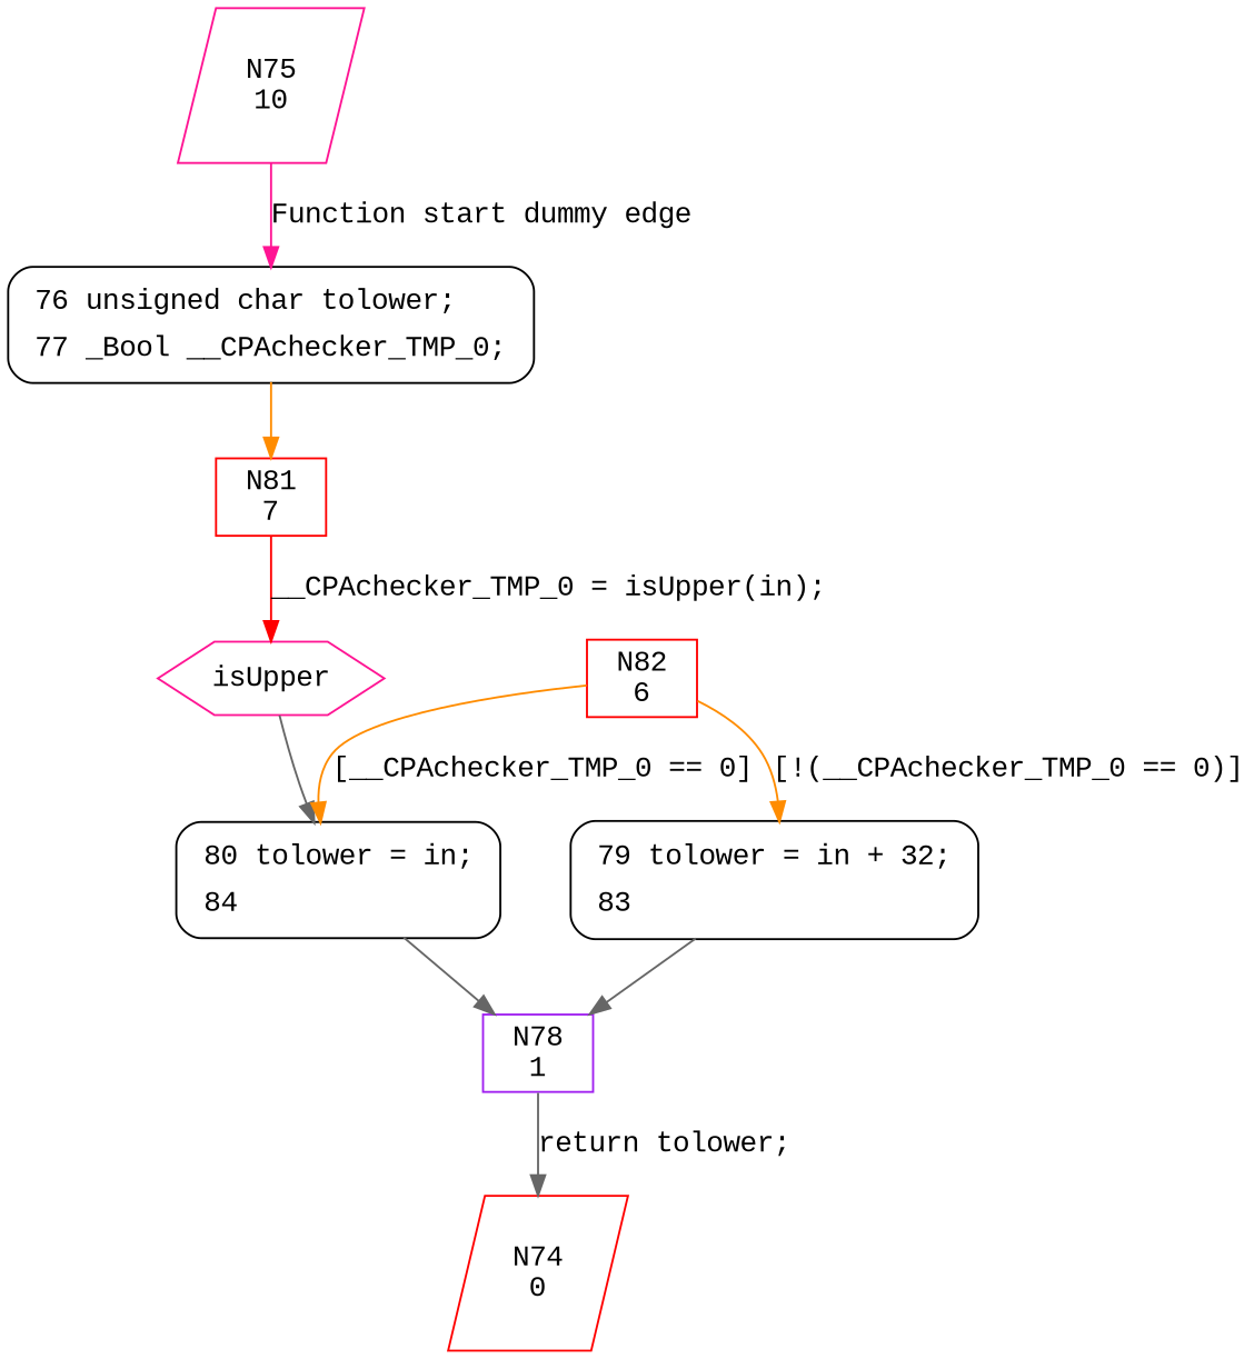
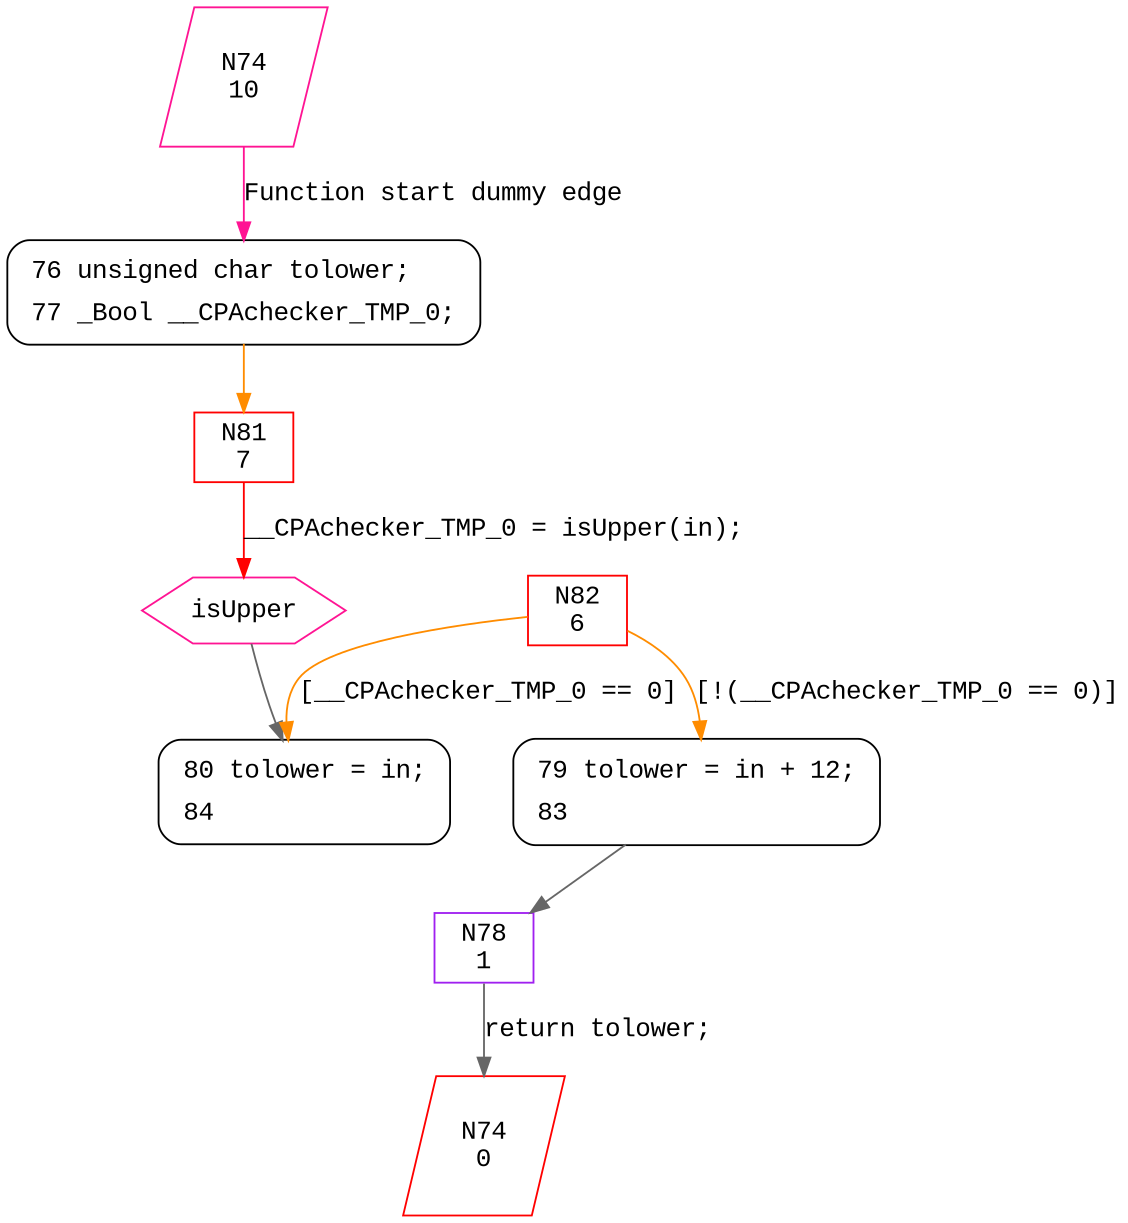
  digraph {
    fontname="Liberation Mono"
    node [fontname="Liberation Mono" shape=Mrecord]
    edge [color=gray40 fontname="Liberation Mono"]
-   n1 [color=deeppink label="N75\n10" shape=parallelogram]
+   n1 [color=deeppink label="N74\n10" shape=parallelogram]
    n2 [fillcolor=white label=<<table border="0" cellborder="0" cellpadding="3" bgcolor="white"><tr><td align="right">76</td><td align="left">unsigned char tolower;</td></tr><tr><td align="right">77</td><td align="left">_Bool __CPAchecker_TMP_0;</td></tr></table>> penwidth=1 style="filled,bold"]
    n3 [color=red label="N81\n7" shape=box]
    n4 [color=deeppink label=isUpper shape=hexagon]
    n5 [fillcolor=white label=<<table border="0" cellborder="0" cellpadding="3" bgcolor="white"><tr><td align="right">80</td><td align="left">tolower = in;</td></tr><tr><td align="right">84</td><td align="left"></td></tr></table>> penwidth=1 style="filled,bold"]
    n6 [color=red label="N82\n6" shape=box]
-   n7 [fillcolor=white label=<<table border="0" cellborder="0" cellpadding="3" bgcolor="white"><tr><td align="right">79</td><td align="left">tolower = in + 32;</td></tr><tr><td align="right">83</td><td align="left"></td></tr></table>> penwidth=1 style="filled,bold"]
+   n7 [fillcolor=white label=<<table border="0" cellborder="0" cellpadding="3" bgcolor="white"><tr><td align="right">79</td><td align="left">tolower = in + 12;</td></tr><tr><td align="right">83</td><td align="left"></td></tr></table>> penwidth=1 style="filled,bold"]
    n8 [color=purple label="N78\n1" shape=box]
    n9 [color=red label="N74\n0" shape=parallelogram]
    n1 -> n2 [color=deeppink label="Function start dummy edge"]
    n2 -> n3 [color=darkorange]
    n3 -> n4 [color=red label="__CPAchecker_TMP_0 = isUpper(in);"]
    n4 -> n5
-   n5 -> n8
    n6 -> n5 [color=darkorange label="[__CPAchecker_TMP_0 == 0]"]
    n6 -> n7 [color=darkorange label="[!(__CPAchecker_TMP_0 == 0)]"]
    n7 -> n8
    n8 -> n9 [label="return tolower;"]
  }
